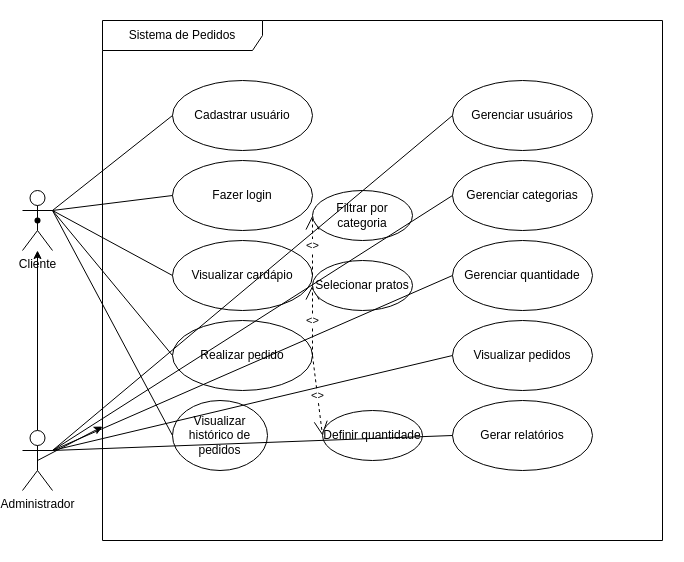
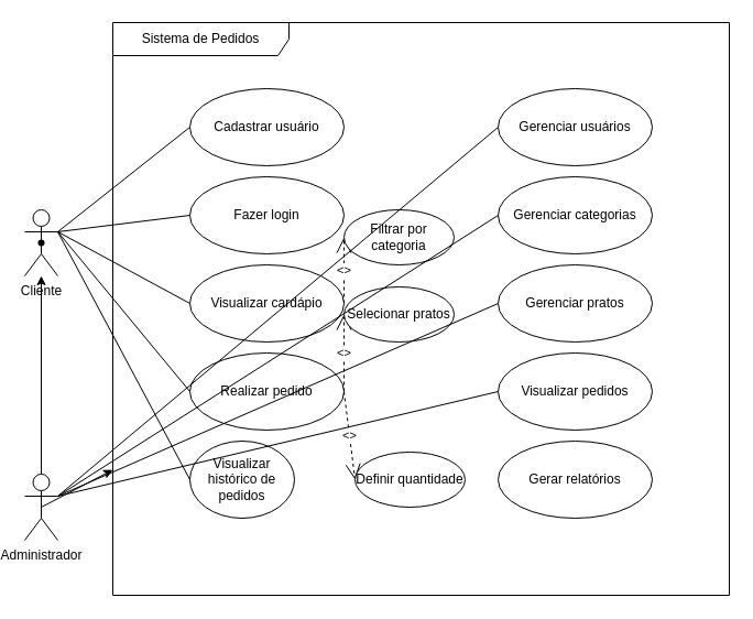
  <mxCell id="0" />
  <mxCell id="1" parent="0" />
  <mxCell id="2" value="Cliente" style="shape=umlActor;verticalLabelPosition=bottom;verticalAlign=top;html=1;outlineConnect=0;" parent="1" vertex="1"><mxGeometry x="20" y="190" width="30" height="60" as="geometry" /></mxCell>
  <mxCell id="3" style="edgeStyle=none;html=1;exitX=0.5;exitY=0.5;exitDx=0;exitDy=0;exitPerimeter=0;" parent="1" source="5" target="6" edge="1"><mxGeometry relative="1" as="geometry" /></mxCell>
  <mxCell id="4" style="edgeStyle=none;html=1;exitX=0.5;exitY=0;exitDx=0;exitDy=0;exitPerimeter=0;" edge="1" parent="1" source="5" target="2"><mxGeometry relative="1" as="geometry" /></mxCell>
  <mxCell id="5" value="Administrador" style="shape=umlActor;verticalLabelPosition=bottom;verticalAlign=top;html=1;outlineConnect=0;" parent="1" vertex="1"><mxGeometry x="20" y="430" width="30" height="60" as="geometry" /></mxCell>
  <mxCell id="6" value="Sistema de Pedidos" style="shape=umlFrame;whiteSpace=wrap;html=1;pointerEvents=0;recursiveResize=0;container=1;collapsible=0;width=160;height=30;" parent="1" vertex="1"><mxGeometry x="100" y="20" width="560" height="520" as="geometry" /></mxCell>
  <mxCell id="7" value="Cadastrar usuário" style="ellipse;whiteSpace=wrap;html=1;" parent="6" vertex="1"><mxGeometry x="70" y="60" width="140" height="70" as="geometry" /></mxCell>
  <mxCell id="8" value="Fazer login" style="ellipse;whiteSpace=wrap;html=1;" parent="6" vertex="1"><mxGeometry x="70" y="140" width="140" height="70" as="geometry" /></mxCell>
  <mxCell id="9" value="Visualizar cardápio" style="ellipse;whiteSpace=wrap;html=1;" parent="6" vertex="1"><mxGeometry x="70" y="220" width="140" height="70" as="geometry" /></mxCell>
  <mxCell id="10" value="Realizar pedido" style="ellipse;whiteSpace=wrap;html=1;" parent="6" vertex="1"><mxGeometry x="70" y="300" width="140" height="70" as="geometry" /></mxCell>
  <mxCell id="11" value="Visualizar histórico de pedidos" style="ellipse;whiteSpace=wrap;html=1;" parent="6" vertex="1"><mxGeometry x="70" y="380" width="95" height="70" as="geometry" /></mxCell>
  <mxCell id="12" value="Gerenciar usuários" style="ellipse;whiteSpace=wrap;html=1;" parent="6" vertex="1"><mxGeometry x="350" y="60" width="140" height="70" as="geometry" /></mxCell>
  <mxCell id="13" value="Gerenciar categorias" style="ellipse;whiteSpace=wrap;html=1;" parent="6" vertex="1"><mxGeometry x="350" y="140" width="140" height="70" as="geometry" /></mxCell>
- <mxCell id="14" value="Gerenciar quantidade" style="ellipse;whiteSpace=wrap;html=1;" parent="6" vertex="1"><mxGeometry x="350" y="220" width="140" height="70" as="geometry" /></mxCell>
+ <mxCell id="14" value="Gerenciar pratos" style="ellipse;whiteSpace=wrap;html=1;" parent="6" vertex="1"><mxGeometry x="350" y="220" width="140" height="70" as="geometry" /></mxCell>
  <mxCell id="15" value="Visualizar pedidos" style="ellipse;whiteSpace=wrap;html=1;" parent="6" vertex="1"><mxGeometry x="350" y="300" width="140" height="70" as="geometry" /></mxCell>
  <mxCell id="16" value="Gerar relatórios" style="ellipse;whiteSpace=wrap;html=1;" parent="6" vertex="1"><mxGeometry x="350" y="380" width="140" height="70" as="geometry" /></mxCell>
  <mxCell id="17" value="&lt;&lt;include&gt;&gt;" style="endArrow=open;endSize=12;dashed=1;html=1;rounded=0;entryX=0;entryY=0.5;entryDx=0;entryDy=0;exitX=1;exitY=0.5;exitDx=0;exitDy=0;" parent="6" source="10" target="18" edge="1"><mxGeometry width="160" relative="1" as="geometry"><mxPoint x="210" y="334.5" as="sourcePoint" /><mxPoint x="350" y="334.5" as="targetPoint" /></mxGeometry></mxCell>
  <mxCell id="18" value="Selecionar pratos" style="ellipse;whiteSpace=wrap;html=1;" parent="6" vertex="1"><mxGeometry x="210" y="240" width="100" height="50" as="geometry" /></mxCell>
  <mxCell id="19" value="&lt;&lt;include&gt;&gt;" style="endArrow=open;endSize=12;dashed=1;html=1;rounded=0;entryX=0;entryY=0.5;entryDx=0;entryDy=0;exitX=1;exitY=0.5;exitDx=0;exitDy=0;" parent="6" source="10" target="20" edge="1"><mxGeometry width="160" relative="1" as="geometry"><mxPoint x="210" y="334.5" as="sourcePoint" /><mxPoint x="350" y="334.5" as="targetPoint" /></mxGeometry></mxCell>
  <mxCell id="20" value="Definir quantidade" style="ellipse;whiteSpace=wrap;html=1;" parent="6" vertex="1"><mxGeometry x="220" y="390" width="100" height="50" as="geometry" /></mxCell>
  <mxCell id="21" value="&lt;&lt;include&gt;&gt;" style="endArrow=open;endSize=12;dashed=1;html=1;rounded=0;entryX=0;entryY=0.5;entryDx=0;entryDy=0;exitX=1;exitY=0.5;exitDx=0;exitDy=0;" parent="6" source="9" target="22" edge="1"><mxGeometry width="160" relative="1" as="geometry"><mxPoint x="210" y="334.5" as="sourcePoint" /><mxPoint x="350" y="334.5" as="targetPoint" /></mxGeometry></mxCell>
  <mxCell id="22" value="Filtrar por categoria" style="ellipse;whiteSpace=wrap;html=1;" parent="6" vertex="1"><mxGeometry x="210" y="170" width="100" height="50" as="geometry" /></mxCell>
  <mxCell id="23" value="" style="endArrow=none;html=1;rounded=0;exitX=1;exitY=0.333;exitDx=0;exitDy=0;exitPerimeter=0;entryX=0;entryY=0.5;entryDx=0;entryDy=0;" parent="1" source="2" target="7" edge="1"><mxGeometry width="50" height="50" relative="1" as="geometry"><mxPoint x="370" y="290" as="sourcePoint" /><mxPoint x="420" y="240" as="targetPoint" /></mxGeometry></mxCell>
  <mxCell id="24" value="" style="endArrow=none;html=1;rounded=0;exitX=1;exitY=0.333;exitDx=0;exitDy=0;exitPerimeter=0;entryX=0;entryY=0.5;entryDx=0;entryDy=0;" parent="1" source="2" target="8" edge="1"><mxGeometry width="50" height="50" relative="1" as="geometry"><mxPoint x="60" y="210" as="sourcePoint" /><mxPoint x="180" y="95" as="targetPoint" /></mxGeometry></mxCell>
  <mxCell id="25" value="" style="endArrow=none;html=1;rounded=0;exitX=1;exitY=0.333;exitDx=0;exitDy=0;exitPerimeter=0;entryX=0;entryY=0.5;entryDx=0;entryDy=0;" parent="1" source="2" target="9" edge="1"><mxGeometry width="50" height="50" relative="1" as="geometry"><mxPoint x="60" y="210" as="sourcePoint" /><mxPoint x="180" y="175" as="targetPoint" /></mxGeometry></mxCell>
  <mxCell id="26" value="" style="endArrow=none;html=1;rounded=0;exitX=1;exitY=0.333;exitDx=0;exitDy=0;exitPerimeter=0;entryX=0;entryY=0.5;entryDx=0;entryDy=0;" parent="1" source="2" target="10" edge="1"><mxGeometry width="50" height="50" relative="1" as="geometry"><mxPoint x="60" y="210" as="sourcePoint" /><mxPoint x="180" y="255" as="targetPoint" /></mxGeometry></mxCell>
  <mxCell id="27" value="" style="endArrow=none;html=1;rounded=0;exitX=1;exitY=0.333;exitDx=0;exitDy=0;exitPerimeter=0;entryX=0;entryY=0.5;entryDx=0;entryDy=0;" parent="1" source="2" target="11" edge="1"><mxGeometry width="50" height="50" relative="1" as="geometry"><mxPoint x="60" y="210" as="sourcePoint" /><mxPoint x="180" y="335" as="targetPoint" /></mxGeometry></mxCell>
  <mxCell id="28" value="" style="endArrow=none;html=1;rounded=0;exitX=1;exitY=0.333;exitDx=0;exitDy=0;exitPerimeter=0;entryX=0;entryY=0.5;entryDx=0;entryDy=0;" parent="1" source="5" target="12" edge="1"><mxGeometry width="50" height="50" relative="1" as="geometry"><mxPoint x="60" y="210" as="sourcePoint" /><mxPoint x="180" y="415" as="targetPoint" /></mxGeometry></mxCell>
  <mxCell id="29" value="" style="endArrow=none;html=1;rounded=0;exitX=1;exitY=0.333;exitDx=0;exitDy=0;exitPerimeter=0;entryX=0;entryY=0.5;entryDx=0;entryDy=0;" parent="1" source="5" target="13" edge="1"><mxGeometry width="50" height="50" relative="1" as="geometry"><mxPoint x="60" y="450" as="sourcePoint" /><mxPoint x="460" y="95" as="targetPoint" /></mxGeometry></mxCell>
  <mxCell id="30" value="" style="endArrow=none;html=1;rounded=0;exitX=1;exitY=0.333;exitDx=0;exitDy=0;exitPerimeter=0;entryX=0;entryY=0.5;entryDx=0;entryDy=0;" parent="1" source="5" target="14" edge="1"><mxGeometry width="50" height="50" relative="1" as="geometry"><mxPoint x="60" y="450" as="sourcePoint" /><mxPoint x="460" y="175" as="targetPoint" /></mxGeometry></mxCell>
  <mxCell id="31" value="" style="endArrow=none;html=1;rounded=0;exitX=1;exitY=0.333;exitDx=0;exitDy=0;exitPerimeter=0;entryX=0;entryY=0.5;entryDx=0;entryDy=0;" parent="1" source="5" target="15" edge="1"><mxGeometry width="50" height="50" relative="1" as="geometry"><mxPoint x="60" y="450" as="sourcePoint" /><mxPoint x="460" y="255" as="targetPoint" /></mxGeometry></mxCell>
- <mxCell id="32" value="" style="endArrow=none;html=1;rounded=0;exitX=1;exitY=0.333;exitDx=0;exitDy=0;exitPerimeter=0;entryX=0;entryY=0.5;entryDx=0;entryDy=0;" parent="1" source="5" target="16" edge="1"><mxGeometry width="50" height="50" relative="1" as="geometry"><mxPoint x="60" y="450" as="sourcePoint" /><mxPoint x="460" y="335" as="targetPoint" /></mxGeometry></mxCell>
  <mxCell id="33" value="" style="shape=waypoint;sketch=0;size=6;pointerEvents=1;points=[];fillColor=default;resizable=0;rotatable=0;perimeter=centerPerimeter;snapToPoint=1;verticalAlign=top;" parent="1" vertex="1"><mxGeometry x="25" y="210" width="20" height="20" as="geometry" /></mxCell>
